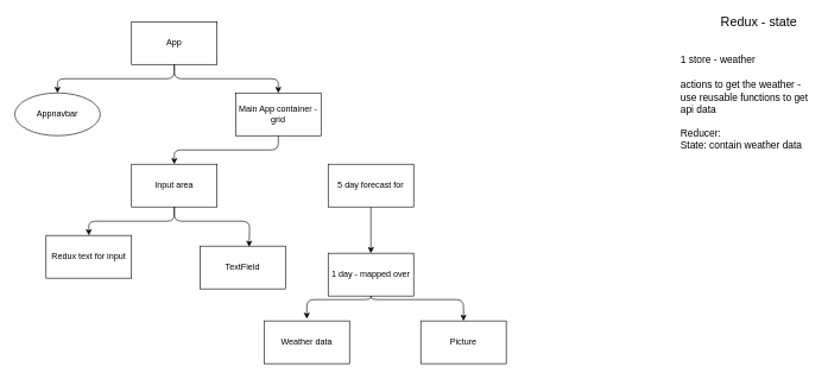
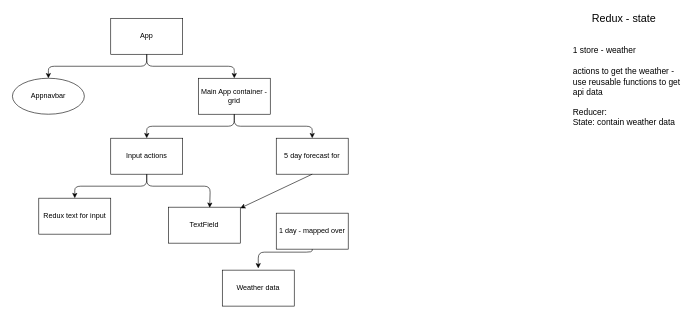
  <mxCell id="0" />
  <mxCell id="1" parent="0" />
  <mxCell id="2" value="App" style="rounded=0;whiteSpace=wrap;html=1;" vertex="1" parent="1"><mxGeometry x="184" y="30" width="120" height="60" as="geometry" /></mxCell>
  <mxCell id="3" value="Appnavbar" style="ellipse;whiteSpace=wrap;html=1;" vertex="1" parent="1"><mxGeometry x="20" y="130" width="120" height="60" as="geometry" /></mxCell>
  <mxCell id="4" value="Main App container - grid" style="rounded=0;whiteSpace=wrap;html=1;" vertex="1" parent="1"><mxGeometry x="330" y="130" width="120" height="60" as="geometry" /></mxCell>
- <mxCell id="5" value="Input area" style="rounded=0;whiteSpace=wrap;html=1;" vertex="1" parent="1"><mxGeometry x="184" y="230" width="120" height="60" as="geometry" /></mxCell>
+ <mxCell id="5" value="Input actions" style="rounded=0;whiteSpace=wrap;html=1;" vertex="1" parent="1"><mxGeometry x="184" y="230" width="120" height="60" as="geometry" /></mxCell>
  <mxCell id="6" value="" style="endArrow=classic;html=1;exitX=0.5;exitY=1;exitDx=0;exitDy=0;entryX=0.5;entryY=0;entryDx=0;entryDy=0;" edge="1" parent="1" source="2" target="3"><mxGeometry width="50" height="50" relative="1" as="geometry"><mxPoint x="150" y="190" as="sourcePoint" /><mxPoint x="200" y="140" as="targetPoint" /><Array as="points"><mxPoint x="244" y="110" /><mxPoint x="80" y="110" /></Array></mxGeometry></mxCell>
  <mxCell id="7" value="" style="endArrow=classic;html=1;entryX=0.5;entryY=0;entryDx=0;entryDy=0;" edge="1" parent="1" target="4"><mxGeometry width="50" height="50" relative="1" as="geometry"><mxPoint x="244" y="90" as="sourcePoint" /><mxPoint x="170" y="220" as="targetPoint" /><Array as="points"><mxPoint x="244" y="110" /><mxPoint x="390" y="110" /></Array></mxGeometry></mxCell>
  <mxCell id="8" value="Redux text for input" style="rounded=0;whiteSpace=wrap;html=1;" vertex="1" parent="1"><mxGeometry x="64" y="330" width="120" height="60" as="geometry" /></mxCell>
  <mxCell id="9" value="TextField" style="rounded=0;whiteSpace=wrap;html=1;" vertex="1" parent="1"><mxGeometry x="280" y="345" width="120" height="60" as="geometry" /></mxCell>
  <mxCell id="10" value="" style="endArrow=classic;html=1;exitX=0.5;exitY=1;exitDx=0;exitDy=0;entryX=0.5;entryY=0;entryDx=0;entryDy=0;" edge="1" parent="1" source="5" target="8"><mxGeometry width="50" height="50" relative="1" as="geometry"><mxPoint x="490" y="380" as="sourcePoint" /><mxPoint x="540" y="330" as="targetPoint" /><Array as="points"><mxPoint x="244" y="310" /><mxPoint x="124" y="310" /></Array></mxGeometry></mxCell>
  <mxCell id="11" value="" style="endArrow=classic;html=1;exitX=0.5;exitY=1;exitDx=0;exitDy=0;entryX=0.575;entryY=0.017;entryDx=0;entryDy=0;entryPerimeter=0;" edge="1" parent="1" source="5" target="9"><mxGeometry width="50" height="50" relative="1" as="geometry"><mxPoint x="420" y="330" as="sourcePoint" /><mxPoint x="470" y="280" as="targetPoint" /><Array as="points"><mxPoint x="244" y="310" /><mxPoint x="350" y="310" /></Array></mxGeometry></mxCell>
  <mxCell id="12" value="" style="endArrow=classic;html=1;entryX=0.5;entryY=0;entryDx=0;entryDy=0;" edge="1" parent="1" target="5"><mxGeometry width="50" height="50" relative="1" as="geometry"><mxPoint x="390" y="190" as="sourcePoint" /><mxPoint x="470" y="200" as="targetPoint" /><Array as="points"><mxPoint x="390" y="210" /><mxPoint x="244" y="210" /></Array></mxGeometry></mxCell>
  <mxCell id="13" value="5 day forecast for" style="rounded=0;whiteSpace=wrap;html=1;" vertex="1" parent="1"><mxGeometry x="460" y="230" width="120" height="60" as="geometry" /></mxCell>
  <mxCell id="14" value="1 day - mapped over" style="rounded=0;whiteSpace=wrap;html=1;" vertex="1" parent="1"><mxGeometry x="460" y="355" width="120" height="60" as="geometry" /></mxCell>
- <mxCell id="15" value="Picture" style="rounded=0;whiteSpace=wrap;html=1;" vertex="1" parent="1"><mxGeometry x="590" y="450" width="120" height="60" as="geometry" /></mxCell>
  <mxCell id="16" value="Weather data" style="rounded=0;whiteSpace=wrap;html=1;" vertex="1" parent="1"><mxGeometry x="370" y="450" width="120" height="60" as="geometry" /></mxCell>
- <mxCell id="18" value="" style="endArrow=classic;html=1;exitX=0.5;exitY=1;exitDx=0;exitDy=0;entryX=0.5;entryY=0;entryDx=0;entryDy=0;" edge="1" parent="1" source="13" target="14"><mxGeometry width="50" height="50" relative="1" as="geometry"><mxPoint x="710" y="350" as="sourcePoint" /><mxPoint x="760" y="300" as="targetPoint" /></mxGeometry></mxCell>
+ <mxCell id="17" value="" style="endArrow=classic;html=1;exitX=0.5;exitY=1;exitDx=0;exitDy=0;" edge="1" parent="1" source="4" target="13"><mxGeometry width="50" height="50" relative="1" as="geometry"><mxPoint x="390" y="200" as="sourcePoint" /><mxPoint x="640" y="150" as="targetPoint" /><Array as="points"><mxPoint x="390" y="210" /><mxPoint x="520" y="210" /></Array></mxGeometry></mxCell>
+ <mxCell id="18" value="" style="endArrow=classic;html=1;exitX=0.5;exitY=1;exitDx=0;exitDy=0;" edge="1" parent="1" source="13" target="9"><mxGeometry width="50" height="50" relative="1" as="geometry"><mxPoint x="710" y="350" as="sourcePoint" /><mxPoint x="760" y="300" as="targetPoint" /></mxGeometry></mxCell>
  <mxCell id="19" value="" style="endArrow=classic;html=1;exitX=0.5;exitY=1;exitDx=0;exitDy=0;" edge="1" parent="1" source="14"><mxGeometry width="50" height="50" relative="1" as="geometry"><mxPoint x="280" y="460" as="sourcePoint" /><mxPoint x="430" y="447" as="targetPoint" /><Array as="points"><mxPoint x="520" y="420" /><mxPoint x="430" y="420" /></Array></mxGeometry></mxCell>
- <mxCell id="20" value="" style="endArrow=classic;html=1;exitX=0.5;exitY=1;exitDx=0;exitDy=0;entryX=0.5;entryY=0;entryDx=0;entryDy=0;" edge="1" parent="1" source="14" target="15"><mxGeometry width="50" height="50" relative="1" as="geometry"><mxPoint x="650" y="430" as="sourcePoint" /><mxPoint x="700" y="380" as="targetPoint" /><Array as="points"><mxPoint x="520" y="420" /><mxPoint x="650" y="420" /></Array></mxGeometry></mxCell>
- <mxCell id="21" value="&lt;font style=&quot;font-size: 18px&quot;&gt;Redux - state&lt;/font&gt;" style="text;html=1;strokeColor=none;fillColor=none;align=center;verticalAlign=middle;whiteSpace=wrap;rounded=0;" vertex="1" parent="1"><mxGeometry x="985" y="20" width="160" height="20" as="geometry" /></mxCell>
+ <mxCell id="21" value="&lt;font style=&quot;font-size: 18px&quot;&gt;Redux - state&lt;/font&gt;" style="text;html=1;strokeColor=none;fillColor=none;align=center;verticalAlign=middle;whiteSpace=wrap;rounded=0;" vertex="1" parent="1"><mxGeometry x="960" y="20" width="160" height="20" as="geometry" /></mxCell>
  <mxCell id="22" value="&lt;h1&gt;&lt;span style=&quot;font-size: 14px ; font-weight: 400&quot;&gt;1 store - weather&lt;/span&gt;&lt;/h1&gt;&lt;div&gt;&lt;span style=&quot;font-size: 14px ; font-weight: 400&quot;&gt;actions to get the weather - use reusable functions to get api data&lt;/span&gt;&lt;/div&gt;&lt;div&gt;&lt;span style=&quot;font-size: 14px ; font-weight: 400&quot;&gt;&lt;br&gt;&lt;/span&gt;&lt;/div&gt;&lt;div&gt;&lt;span style=&quot;font-size: 14px ; font-weight: 400&quot;&gt;Reducer:&amp;nbsp;&lt;/span&gt;&lt;/div&gt;&lt;div&gt;&lt;span style=&quot;font-size: 14px ; font-weight: 400&quot;&gt;State: contain weather data&lt;/span&gt;&lt;/div&gt;" style="text;html=1;strokeColor=none;fillColor=none;spacing=5;spacingTop=-20;whiteSpace=wrap;overflow=hidden;rounded=0;" vertex="1" parent="1"><mxGeometry x="950" y="60" width="190" height="250" as="geometry" /></mxCell>
